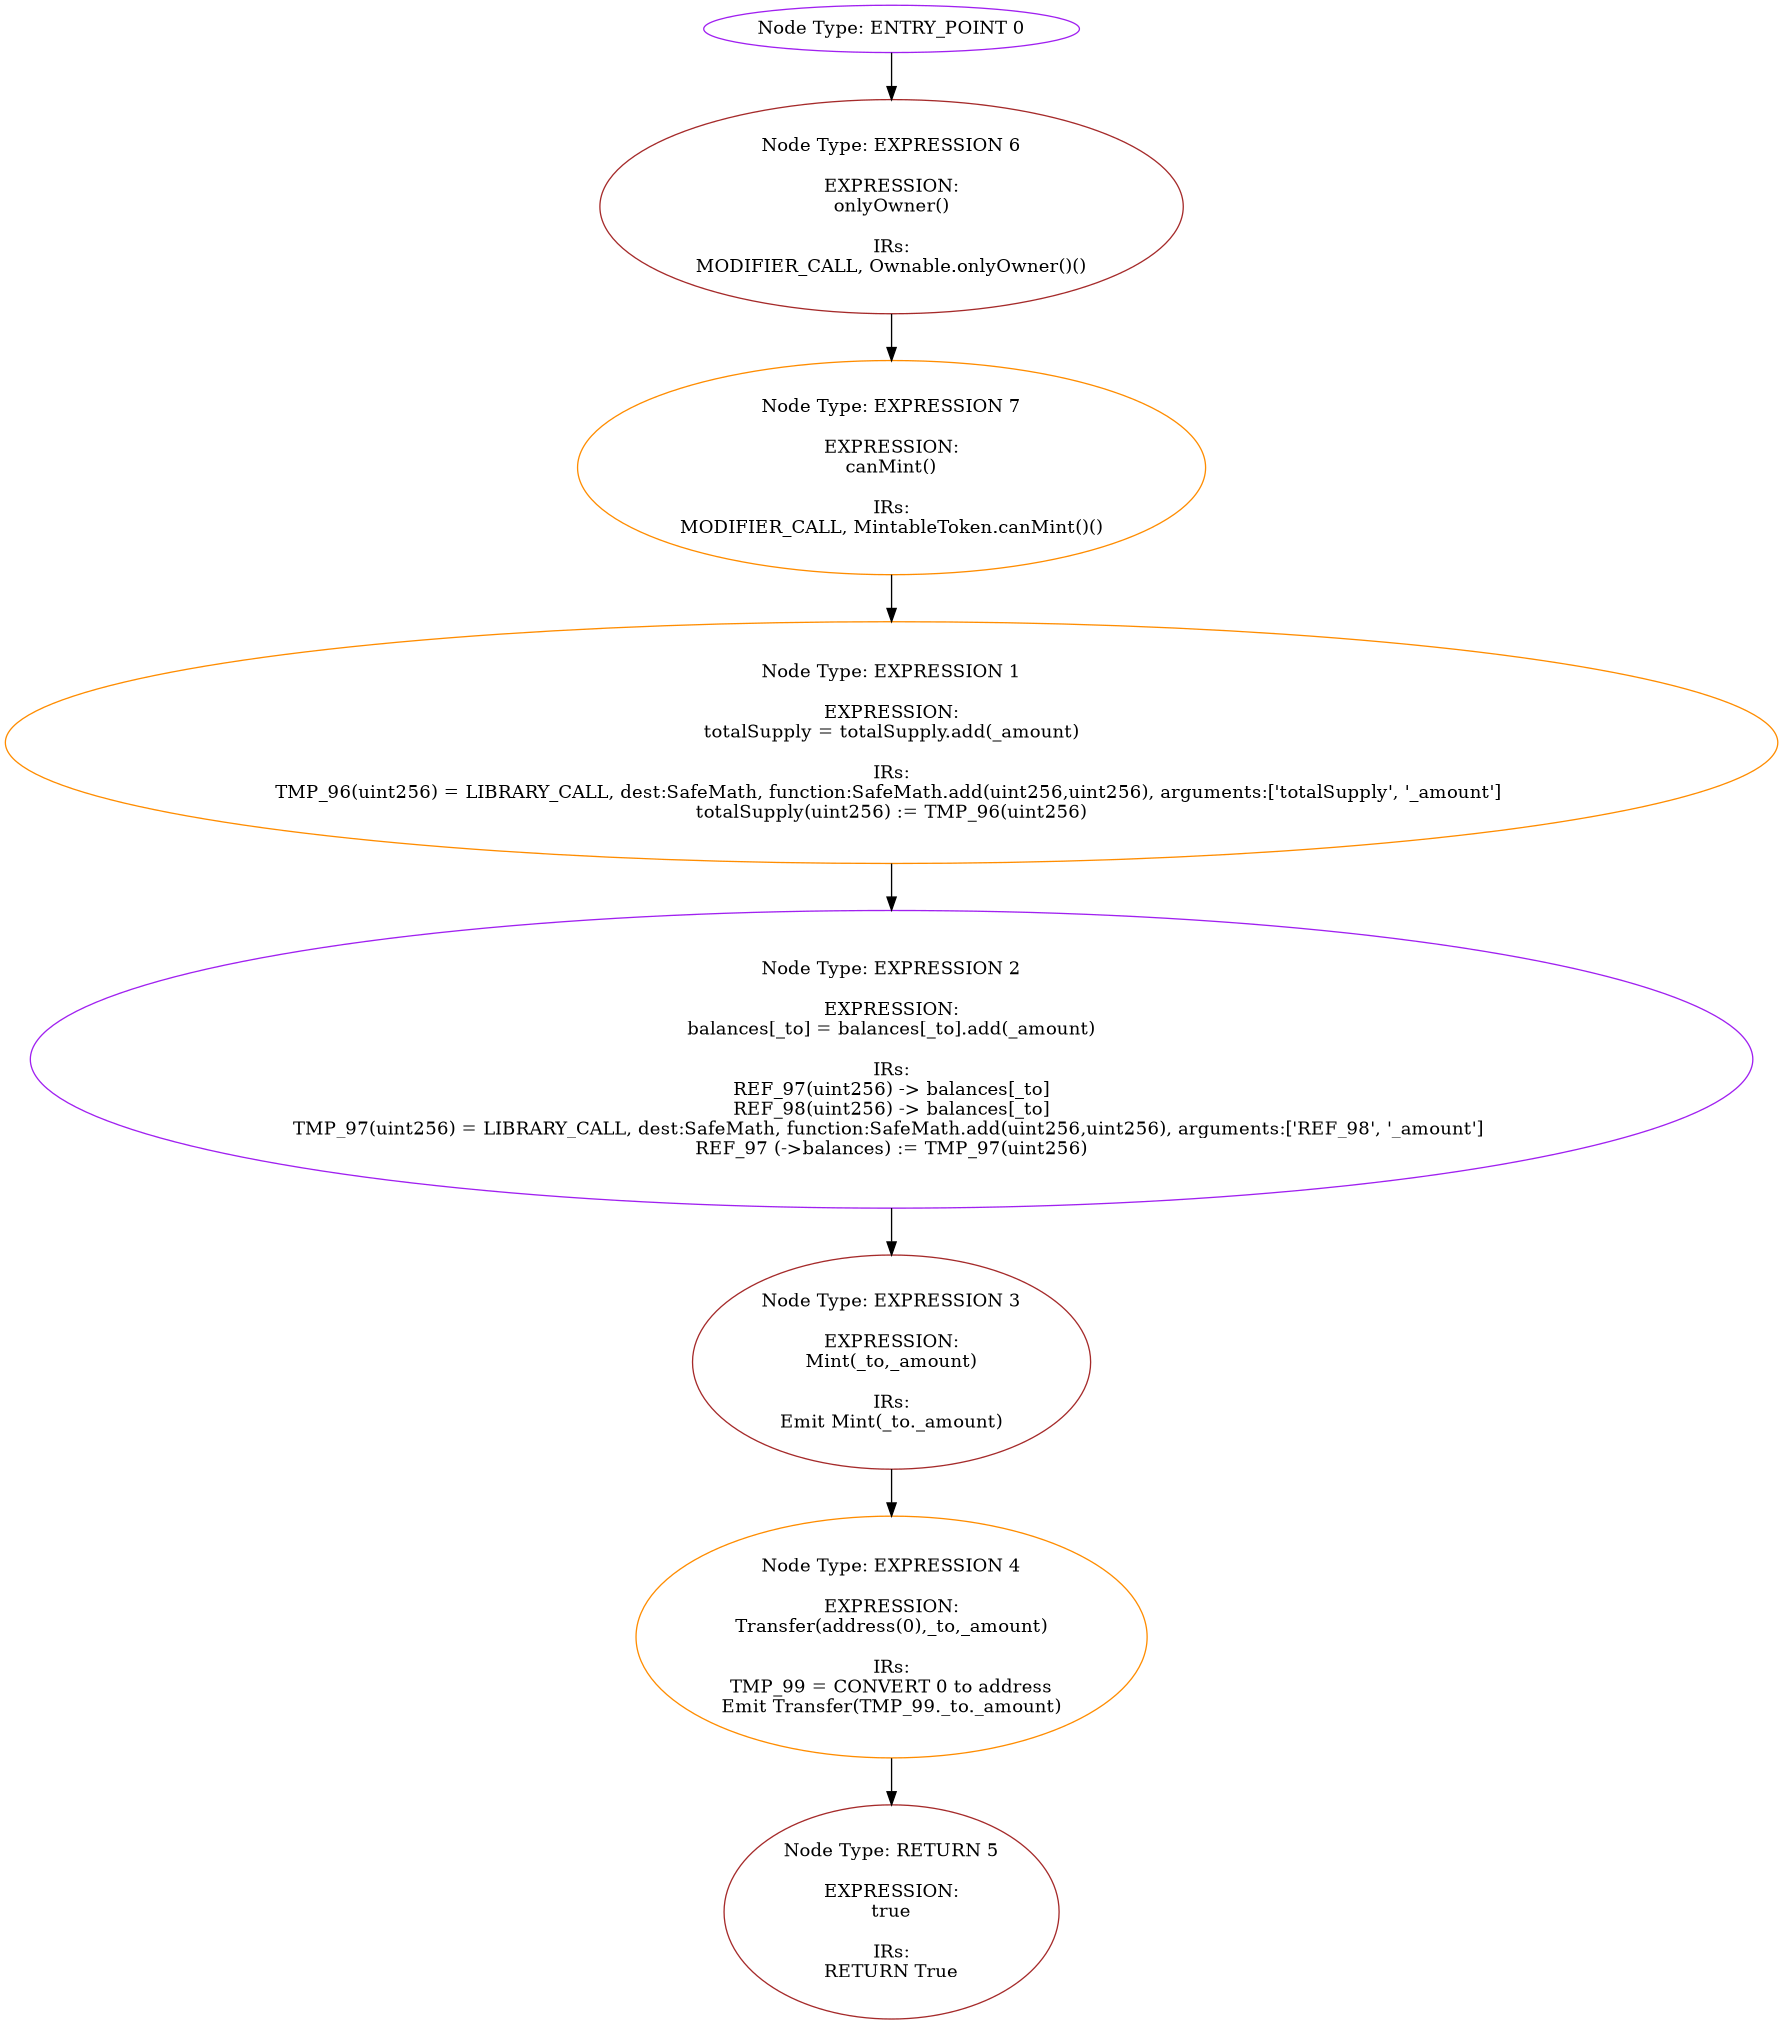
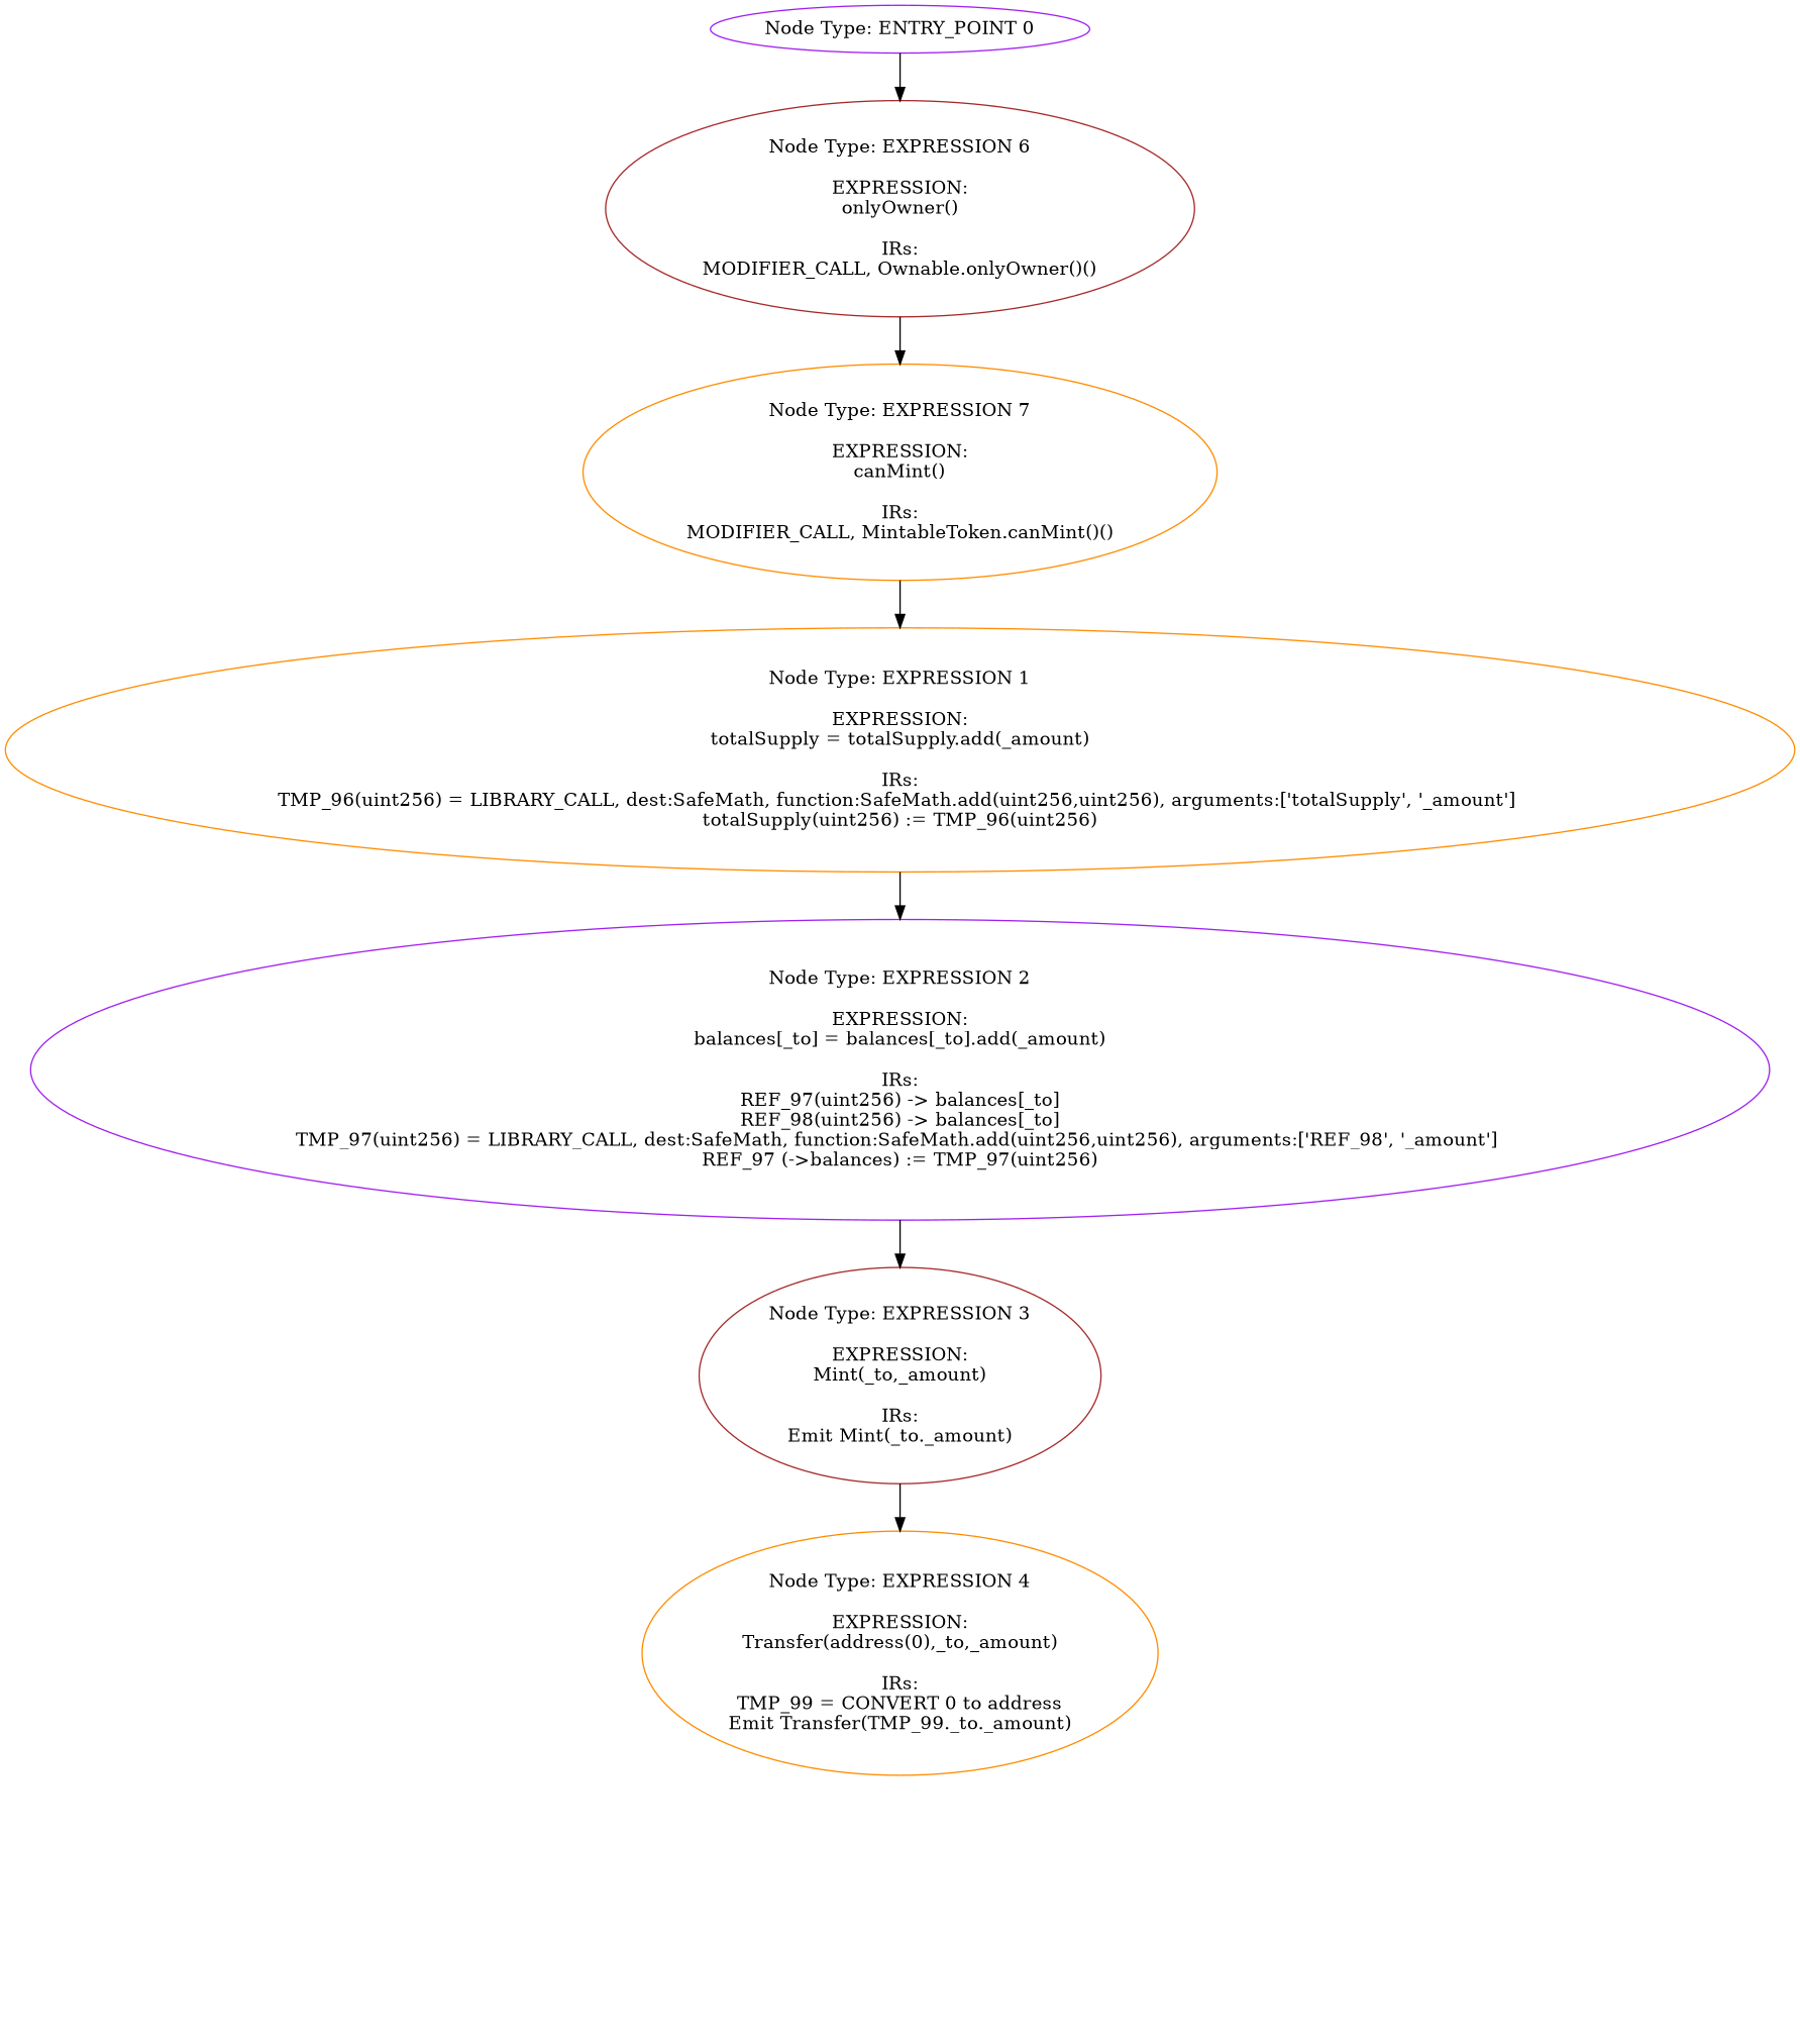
  digraph {
    node [color=brown]
    n1 [label="Node Type: ENTRY_POINT 0\n" color=purple]
    n2 [label="Node Type: EXPRESSION 6\n\nEXPRESSION:\nonlyOwner()\n\nIRs:\nMODIFIER_CALL, Ownable.onlyOwner()()"]
    n3 [label="Node Type: EXPRESSION 7\n\nEXPRESSION:\ncanMint()\n\nIRs:\nMODIFIER_CALL, MintableToken.canMint()()" color=darkorange]
    n4 [label="Node Type: EXPRESSION 1\n\nEXPRESSION:\ntotalSupply = totalSupply.add(_amount)\n\nIRs:\nTMP_96(uint256) = LIBRARY_CALL, dest:SafeMath, function:SafeMath.add(uint256,uint256), arguments:['totalSupply', '_amount'] \ntotalSupply(uint256) := TMP_96(uint256)" color=darkorange]
    n5 [label="Node Type: EXPRESSION 2\n\nEXPRESSION:\nbalances[_to] = balances[_to].add(_amount)\n\nIRs:\nREF_97(uint256) -> balances[_to]\nREF_98(uint256) -> balances[_to]\nTMP_97(uint256) = LIBRARY_CALL, dest:SafeMath, function:SafeMath.add(uint256,uint256), arguments:['REF_98', '_amount'] \nREF_97 (->balances) := TMP_97(uint256)" color=purple]
    n6 [label="Node Type: EXPRESSION 3\n\nEXPRESSION:\nMint(_to,_amount)\n\nIRs:\nEmit Mint(_to._amount)"]
    n7 [label="Node Type: EXPRESSION 4\n\nEXPRESSION:\nTransfer(address(0),_to,_amount)\n\nIRs:\nTMP_99 = CONVERT 0 to address\nEmit Transfer(TMP_99._to._amount)" color=darkorange]
-   n8 [label="Node Type: RETURN 5\n\nEXPRESSION:\ntrue\n\nIRs:\nRETURN True"]
    n1 -> n2
    n2 -> n3
    n3 -> n4
    n4 -> n5
    n5 -> n6
    n6 -> n7
-   n7 -> n8
  }
